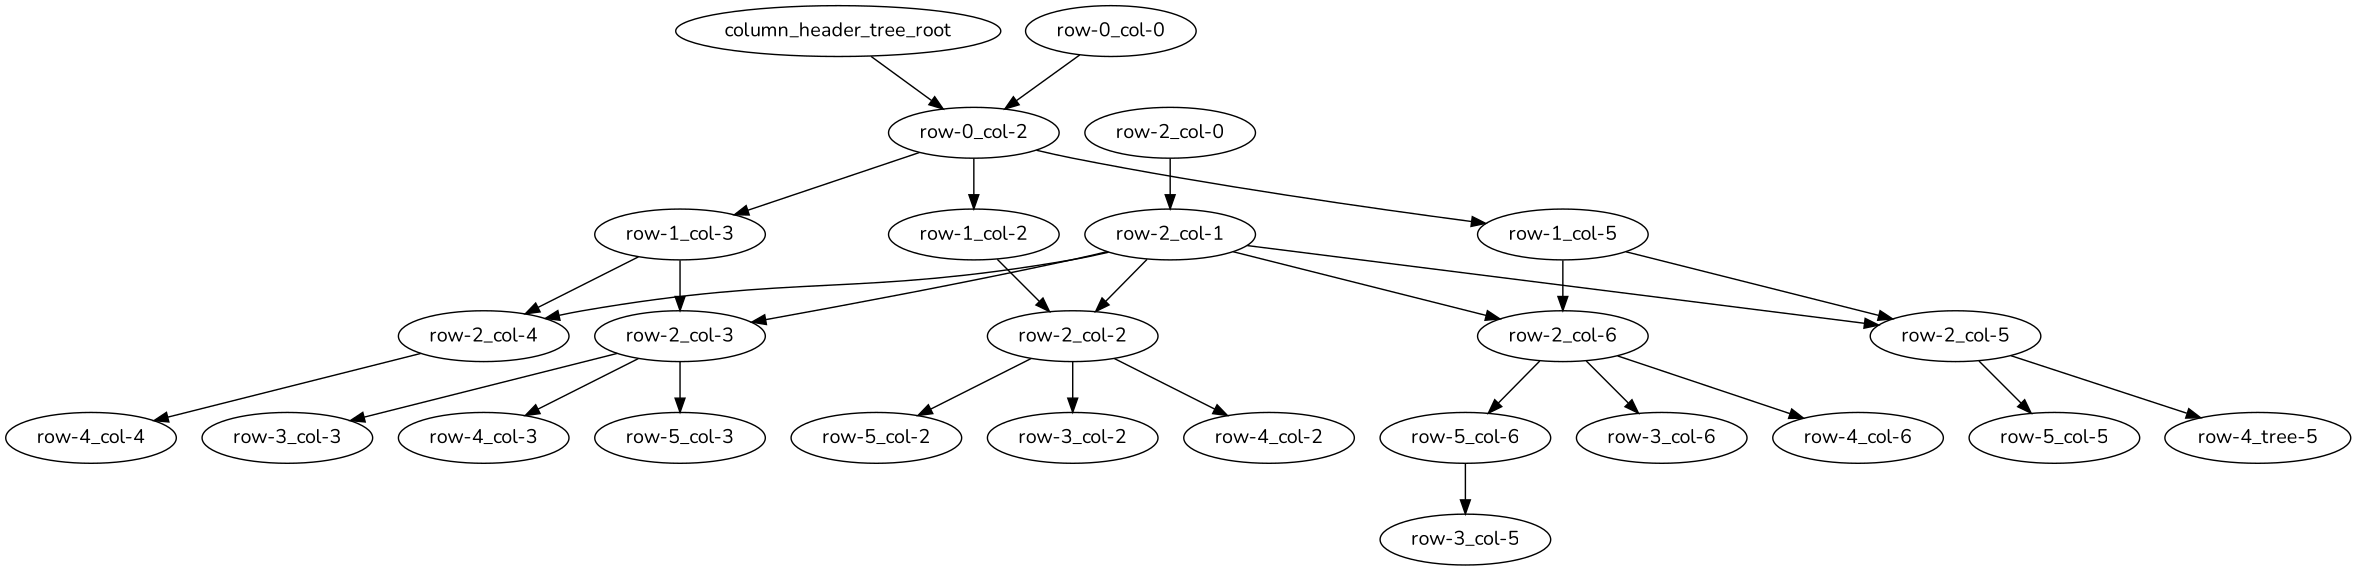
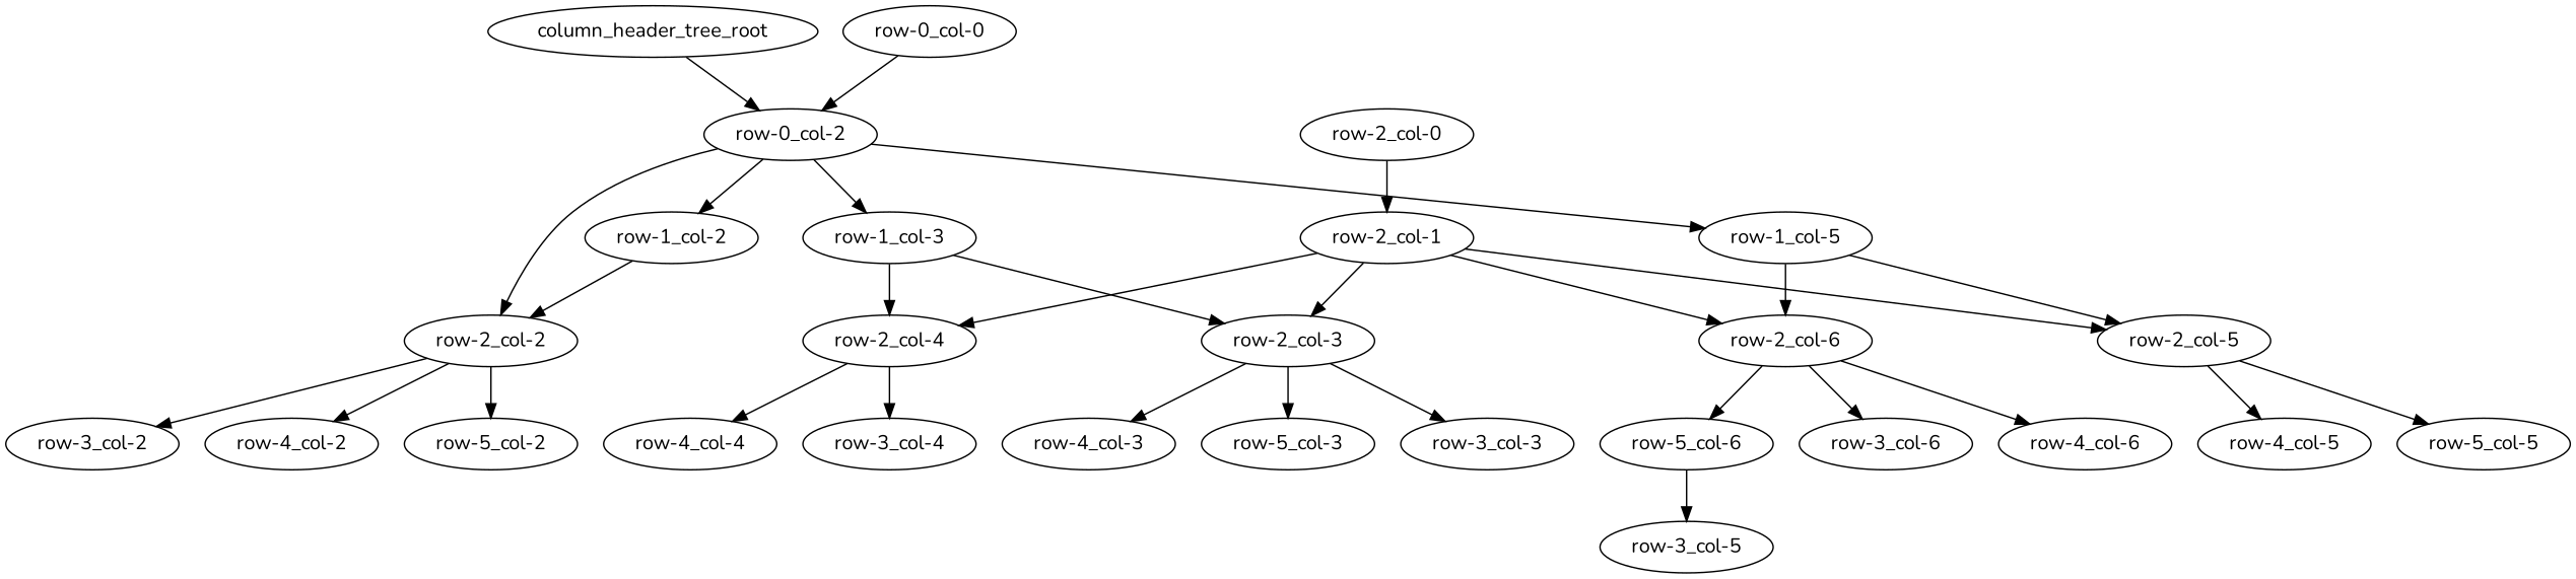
  strict digraph {
    fontname=Nunito
    node [colour=gray fontname=Nunito col_index=2 colspan="(0, 0)" row_index=2 rowspan="(0, 0)" value=B]
    edge [fontname=Nunito]
    column_header_tree_root [colour=yellow col_index="" colspan="" row_index="" rowspan="" value=""]
    "row-0_col-2" [colour=yellow colspan="(0, 4)" row_index=0 value=grades]
    "row-1_col-2" [colour=yellow row_index=1 value=""]
    "row-1_col-3" [col_index=3 colour=yellow colspan="(0, 1)" row_index=1 value=2023]
    "row-1_col-5" [col_index=5 colour=yellow colspan="(0, 1)" row_index=1 value=2024]
    "row-2_col-2" [colour=yellow value=age]
    "row-2_col-3" [col_index=3 colour=yellow value=math]
    "row-2_col-4" [col_index=4 colour=yellow value=english]
    "row-2_col-5" [col_index=5 colour=yellow value=math]
    "row-2_col-6" [col_index=6 colour=yellow value=english]
    "row-3_col-2" [row_index=3 value=17]
    "row-4_col-2" [row_index=4 value=16]
    "row-5_col-2" [row_index=5 value=17]
    "row-3_col-3" [col_index=3 row_index=3 value=A]
    "row-4_col-3" [col_index=3 row_index=4]
    "row-5_col-3" [col_index=3 row_index=5 value=D]
+   "row-3_col-4" [col_index=4 row_index=3 value=C]
    "row-4_col-4" [col_index=4 row_index=4]
-   "row-4_col-5" [col_index=5 row_index=4 value=C label="row-4_tree-5"]
+   "row-4_col-5" [col_index=5 row_index=4 value=C]
    "row-5_col-5" [col_index=5 row_index=5 value=D]
    "row-3_col-6" [col_index=6 row_index=3]
    "row-4_col-6" [col_index=6 row_index=4]
    "row-5_col-6" [col_index=6 row_index=5 value=D]
    "row-0_col-0" [col_index=0 colour=orange colspan="(0, 1)" row_index=0 value=grades]
    "row-3_col-5" [col_index=5 row_index=3 value=A]
    "row-2_col-0" [col_index=0 colour=orange value=class]
    "row-2_col-1" [col_index=1 colour=orange value=name]
    column_header_tree_root -> "row-0_col-2"
    "row-0_col-2" -> "row-1_col-2"
    "row-0_col-2" -> "row-1_col-3"
    "row-0_col-2" -> "row-1_col-5"
    "row-1_col-2" -> "row-2_col-2"
    "row-1_col-3" -> "row-2_col-3"
    "row-1_col-3" -> "row-2_col-4"
    "row-1_col-5" -> "row-2_col-5"
    "row-1_col-5" -> "row-2_col-6"
    "row-2_col-2" -> "row-3_col-2"
    "row-2_col-2" -> "row-4_col-2"
    "row-2_col-2" -> "row-5_col-2"
    "row-2_col-3" -> "row-3_col-3"
    "row-2_col-3" -> "row-4_col-3"
    "row-2_col-3" -> "row-5_col-3"
+   "row-2_col-4" -> "row-3_col-4"
    "row-2_col-4" -> "row-4_col-4"
    "row-2_col-5" -> "row-4_col-5"
    "row-2_col-5" -> "row-5_col-5"
    "row-2_col-6" -> "row-3_col-6"
    "row-2_col-6" -> "row-4_col-6"
    "row-2_col-6" -> "row-5_col-6"
    "row-5_col-6" -> "row-3_col-5"
    "row-0_col-0" -> "row-0_col-2"
    "row-2_col-0" -> "row-2_col-1"
-   "row-2_col-1" -> "row-2_col-2"
+   "row-0_col-2" -> "row-2_col-2"
    "row-2_col-1" -> "row-2_col-3"
    "row-2_col-1" -> "row-2_col-4"
    "row-2_col-1" -> "row-2_col-5"
    "row-2_col-1" -> "row-2_col-6"
  }
